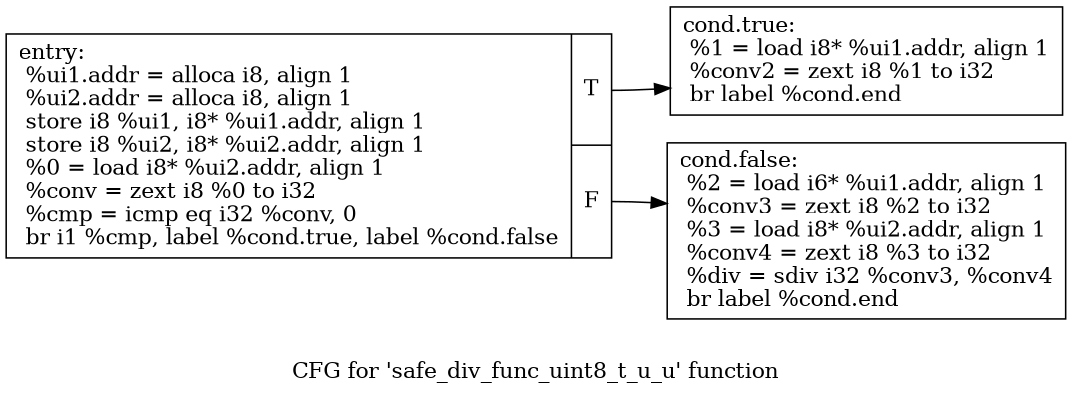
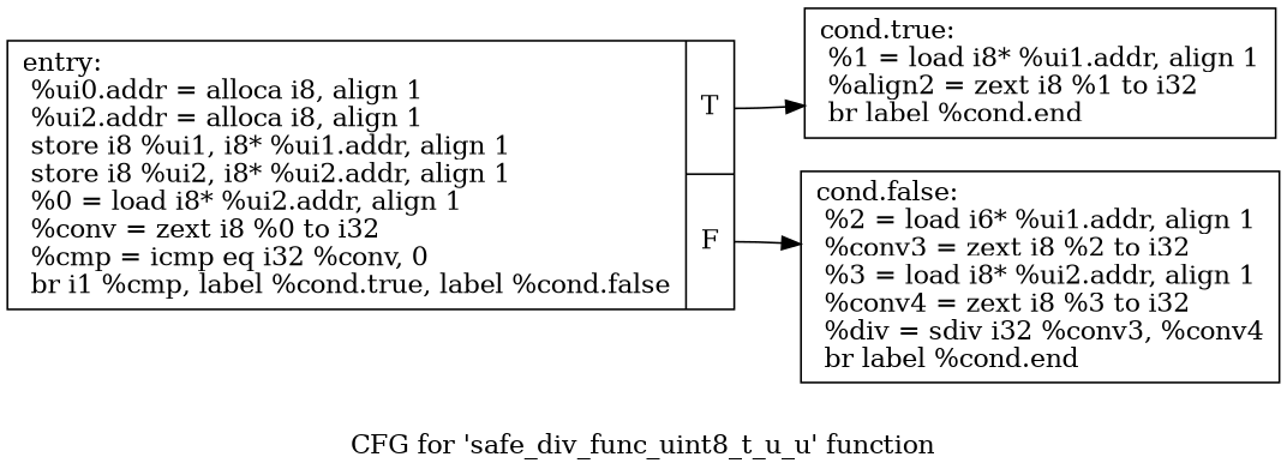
  digraph {
    label="CFG for 'safe_div_func_uint8_t_u_u' function"
    rankdir=LR
    node [shape=record]
-   n1 [label="{entry:\l  %ui1.addr = alloca i8, align 1\l  %ui2.addr = alloca i8, align 1\l  store i8 %ui1, i8* %ui1.addr, align 1\l  store i8 %ui2, i8* %ui2.addr, align 1\l  %0 = load i8* %ui2.addr, align 1\l  %conv = zext i8 %0 to i32\l  %cmp = icmp eq i32 %conv, 0\l  br i1 %cmp, label %cond.true, label %cond.false\l|{<s0>T|<s1>F}}"]
-   n2 [label="{cond.true:                                        \l  %1 = load i8* %ui1.addr, align 1\l  %conv2 = zext i8 %1 to i32\l  br label %cond.end\l}"]
+   n1 [label="{entry:\l  %ui0.addr = alloca i8, align 1\l  %ui2.addr = alloca i8, align 1\l  store i8 %ui1, i8* %ui1.addr, align 1\l  store i8 %ui2, i8* %ui2.addr, align 1\l  %0 = load i8* %ui2.addr, align 1\l  %conv = zext i8 %0 to i32\l  %cmp = icmp eq i32 %conv, 0\l  br i1 %cmp, label %cond.true, label %cond.false\l|{<s0>T|<s1>F}}"]
+   n2 [label="{cond.true:                                        \l  %1 = load i8* %ui1.addr, align 1\l  %align2 = zext i8 %1 to i32\l  br label %cond.end\l}"]
    n3 [label="{cond.false:                                       \l  %2 = load i6* %ui1.addr, align 1\l  %conv3 = zext i8 %2 to i32\l  %3 = load i8* %ui2.addr, align 1\l  %conv4 = zext i8 %3 to i32\l  %div = sdiv i32 %conv3, %conv4\l  br label %cond.end\l}"]
    n1 -> n2 [tailport=s0]
    n1 -> n3 [tailport=s1]
  }
